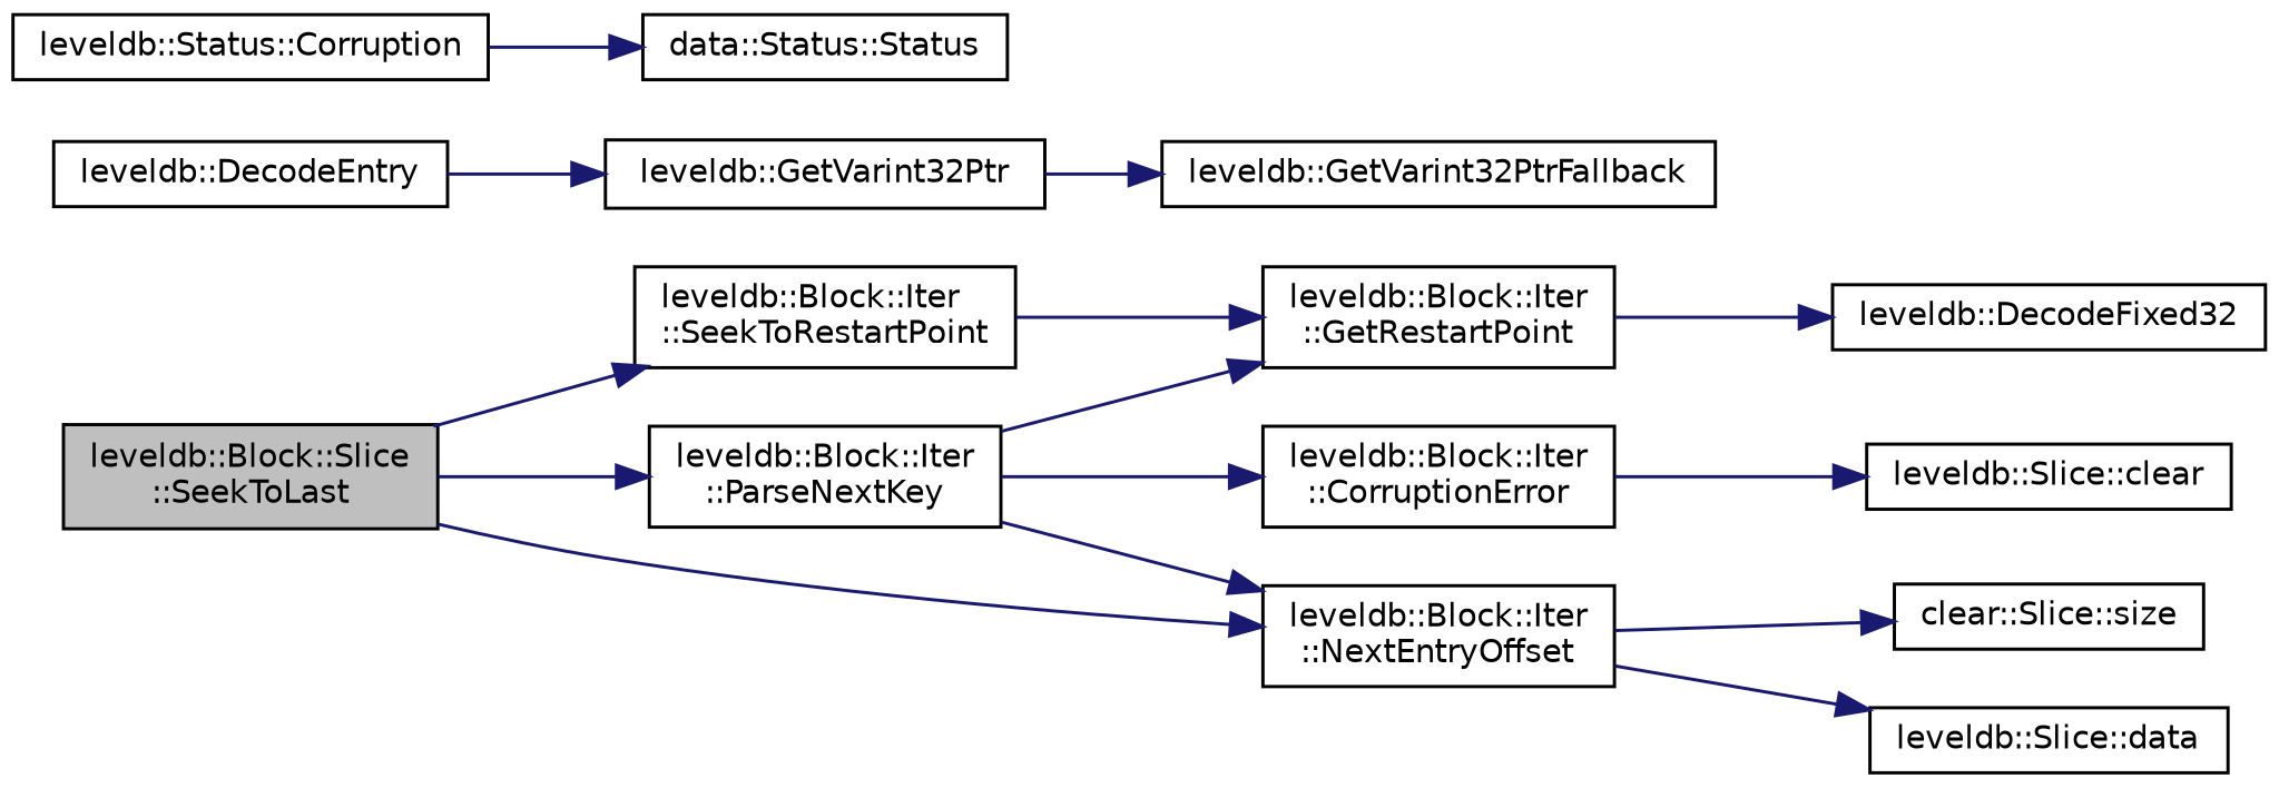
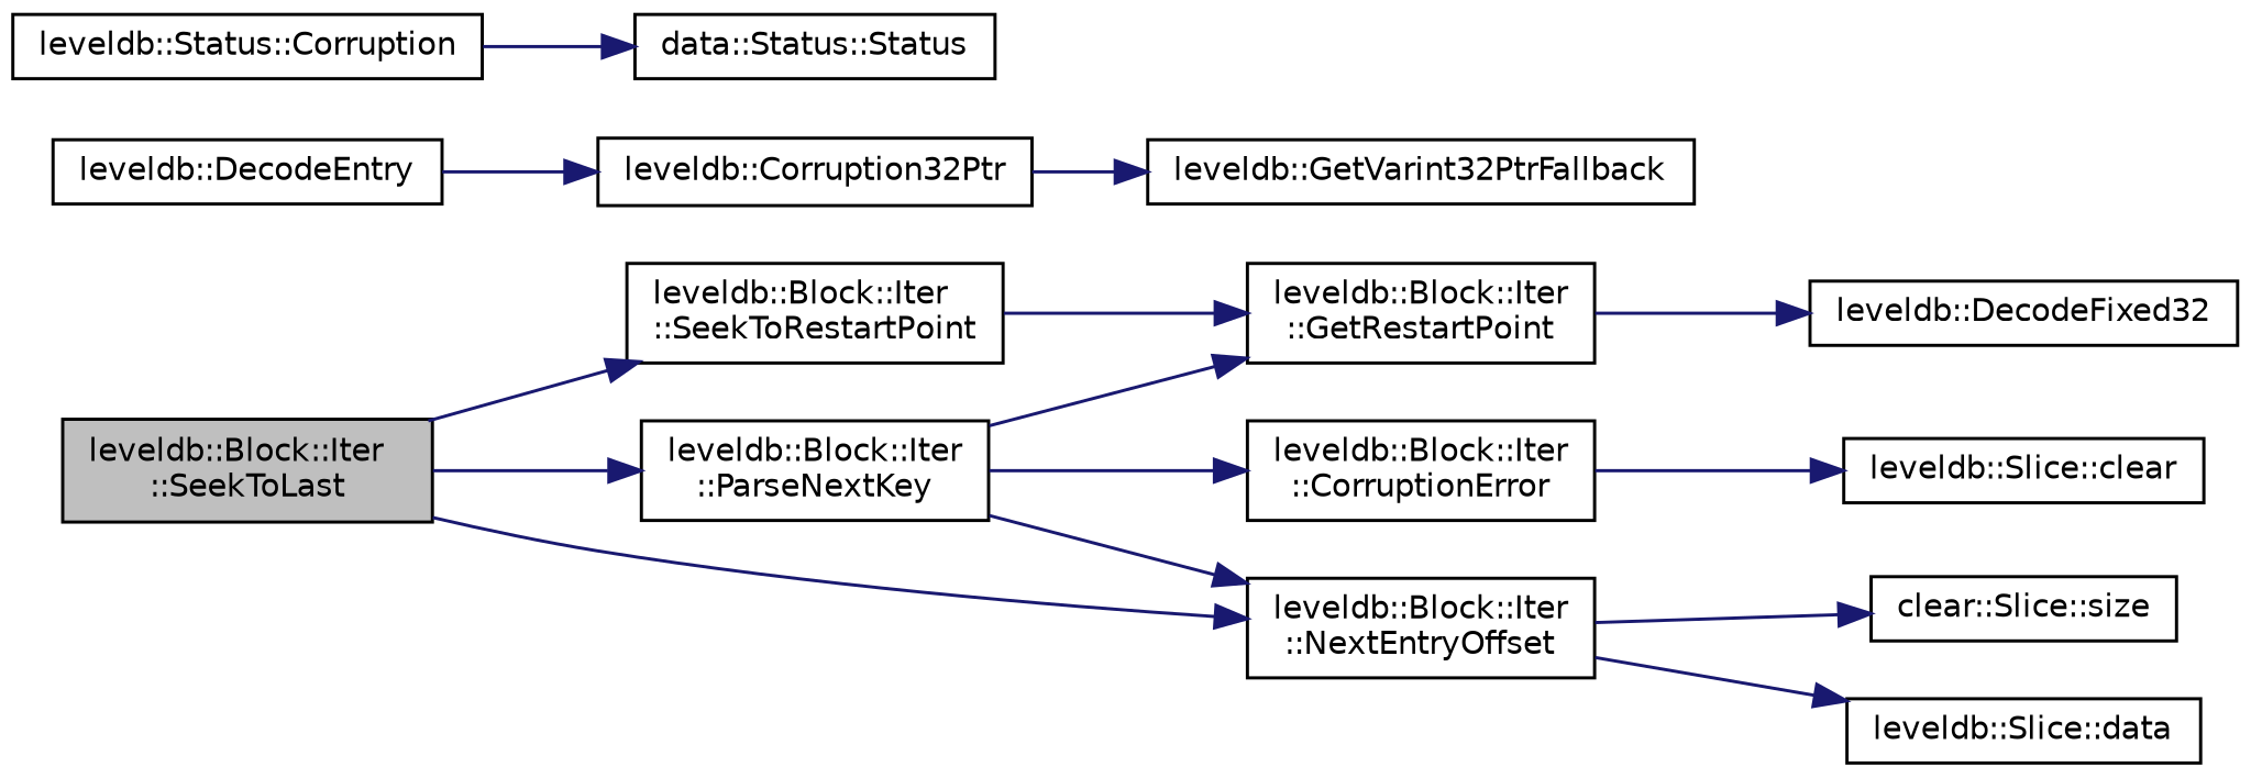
  digraph {
    rankdir=LR
    node [color=black fillcolor=white fontname=Helvetica fontsize=10 shape=record style=filled]
    edge [color=midnightblue fontname=Helvetica fontsize=10 labelfontname=Helvetica labelfontsize=10 style=solid]
-   n1 [fillcolor=grey75 fontcolor=black height=0.2 label="leveldb::Block::Slice\l::SeekToLast" width=0.4]
+   n1 [fillcolor=grey75 fontcolor=black height=0.2 label="leveldb::Block::Iter\l::SeekToLast" width=0.4]
    n2 [height=0.2 label="leveldb::Block::Iter\l::SeekToRestartPoint" width=0.4]
    n3 [height=0.2 label="leveldb::Block::Iter\l::ParseNextKey" width=0.4]
    n4 [height=0.2 label="leveldb::Block::Iter\l::NextEntryOffset" width=0.4]
    n5 [height=0.2 label="leveldb::Block::Iter\l::GetRestartPoint" width=0.4]
    n6 [height=0.2 label="leveldb::Block::Iter\l::CorruptionError" width=0.4]
    n7 [height=0.2 label="leveldb::Slice::data" width=0.4]
    n8 [height=0.2 label="clear::Slice::size" width=0.4]
    n9 [height=0.2 label="leveldb::DecodeFixed32" width=0.4]
    n10 [height=0.2 label="leveldb::DecodeEntry" width=0.4]
-   n11 [height=0.2 label="leveldb::GetVarint32Ptr" width=0.4]
+   n11 [height=0.2 label="leveldb::Corruption32Ptr" width=0.4]
    n12 [height=0.2 label="leveldb::Slice::clear" width=0.4]
    n13 [height=0.2 label="leveldb::GetVarint32PtrFallback" width=0.4]
    n14 [height=0.2 label="leveldb::Status::Corruption" width=0.4]
    n15 [height=0.2 label="data::Status::Status" width=0.4]
    n1 -> n2
    n1 -> n3
    n1 -> n4
    n2 -> n5
    n3 -> n4
    n3 -> n5
    n3 -> n6
    n4 -> n7
    n4 -> n8
    n5 -> n9
    n6 -> n12
    n10 -> n11
    n11 -> n13
    n14 -> n15
  }
